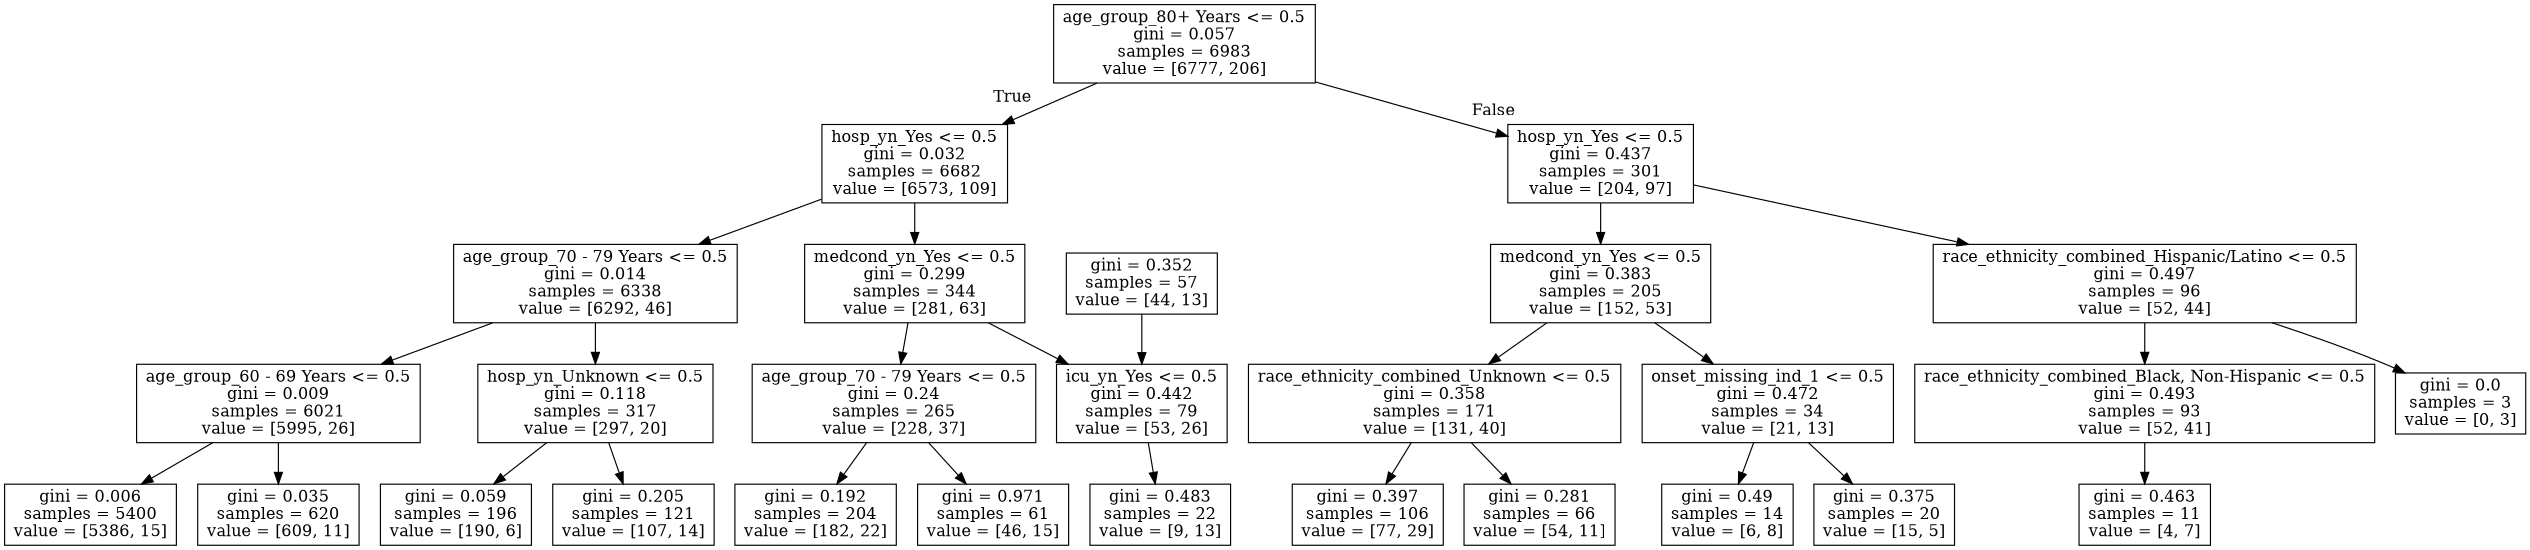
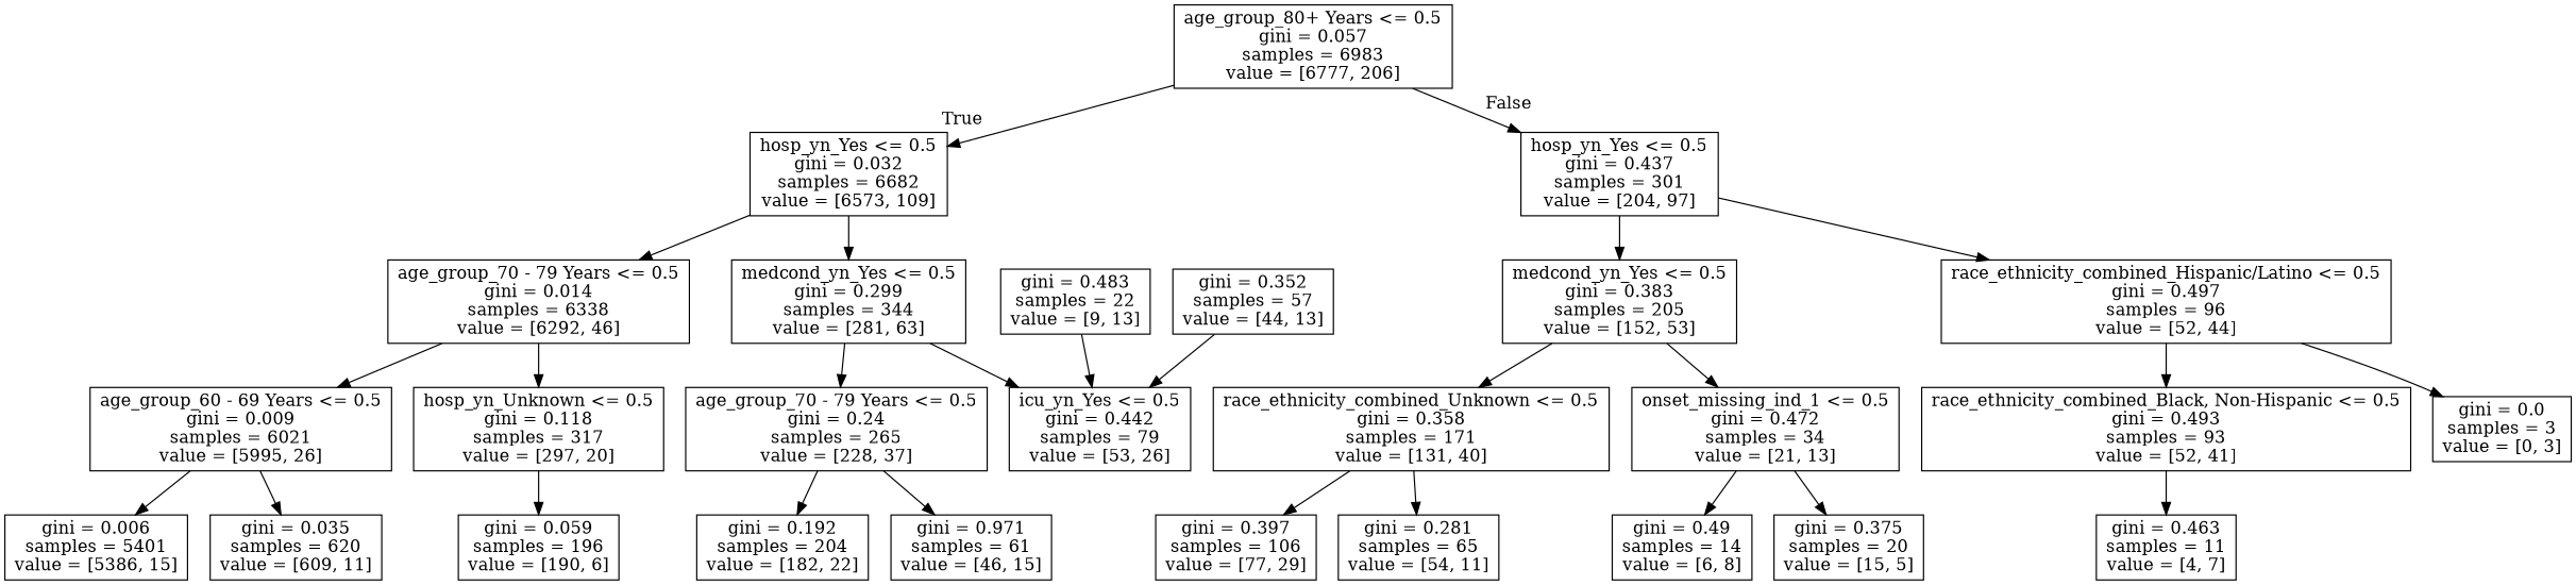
  digraph {
    node [shape=box]
    n1 [label="age_group_80+ Years <= 0.5\ngini = 0.057\nsamples = 6983\nvalue = [6777, 206]"]
    n2 [label="hosp_yn_Yes <= 0.5\ngini = 0.032\nsamples = 6682\nvalue = [6573, 109]"]
    n3 [label="hosp_yn_Yes <= 0.5\ngini = 0.437\nsamples = 301\nvalue = [204, 97]"]
    n4 [label="age_group_70 - 79 Years <= 0.5\ngini = 0.014\nsamples = 6338\nvalue = [6292, 46]"]
    n5 [label="medcond_yn_Yes <= 0.5\ngini = 0.299\nsamples = 344\nvalue = [281, 63]"]
    n6 [label="medcond_yn_Yes <= 0.5\ngini = 0.383\nsamples = 205\nvalue = [152, 53]"]
    n7 [label="race_ethnicity_combined_Hispanic/Latino <= 0.5\ngini = 0.497\nsamples = 96\nvalue = [52, 44]"]
    n8 [label="age_group_60 - 69 Years <= 0.5\ngini = 0.009\nsamples = 6021\nvalue = [5995, 26]"]
    n9 [label="hosp_yn_Unknown <= 0.5\ngini = 0.118\nsamples = 317\nvalue = [297, 20]"]
    n10 [label="age_group_70 - 79 Years <= 0.5\ngini = 0.24\nsamples = 265\nvalue = [228, 37]"]
    n11 [label="icu_yn_Yes <= 0.5\ngini = 0.442\nsamples = 79\nvalue = [53, 26]"]
-   n12 [label="gini = 0.006\nsamples = 5400\nvalue = [5386, 15]"]
+   n12 [label="gini = 0.006\nsamples = 5401\nvalue = [5386, 15]"]
    n13 [label="gini = 0.035\nsamples = 620\nvalue = [609, 11]"]
    n14 [label="gini = 0.059\nsamples = 196\nvalue = [190, 6]"]
-   n15 [label="gini = 0.205\nsamples = 121\nvalue = [107, 14]"]
    n16 [label="gini = 0.192\nsamples = 204\nvalue = [182, 22]"]
    n17 [label="gini = 0.971\nsamples = 61\nvalue = [46, 15]"]
    n18 [label="gini = 0.483\nsamples = 22\nvalue = [9, 13]"]
    n19 [label="gini = 0.352\nsamples = 57\nvalue = [44, 13]"]
    n20 [label="race_ethnicity_combined_Unknown <= 0.5\ngini = 0.358\nsamples = 171\nvalue = [131, 40]"]
    n21 [label="onset_missing_ind_1 <= 0.5\ngini = 0.472\nsamples = 34\nvalue = [21, 13]"]
    n22 [label="race_ethnicity_combined_Black, Non-Hispanic <= 0.5\ngini = 0.493\nsamples = 93\nvalue = [52, 41]"]
    n23 [label="gini = 0.0\nsamples = 3\nvalue = [0, 3]"]
    n24 [label="gini = 0.397\nsamples = 106\nvalue = [77, 29]"]
-   n25 [label="gini = 0.281\nsamples = 66\nvalue = [54, 11]"]
+   n25 [label="gini = 0.281\nsamples = 65\nvalue = [54, 11]"]
    n26 [label="gini = 0.49\nsamples = 14\nvalue = [6, 8]"]
    n27 [label="gini = 0.375\nsamples = 20\nvalue = [15, 5]"]
    n28 [label="gini = 0.463\nsamples = 11\nvalue = [4, 7]"]
    n1 -> n2 [headlabel=True labelangle=45 labeldistance=2.5]
    n1 -> n3 [headlabel=False labelangle=-45 labeldistance=2.5]
    n2 -> n4
    n2 -> n5
    n3 -> n6
    n3 -> n7
    n4 -> n8
    n4 -> n9
    n5 -> n10
    n5 -> n11
    n6 -> n20
    n6 -> n21
    n7 -> n22
    n7 -> n23
    n8 -> n12
    n8 -> n13
    n9 -> n14
-   n9 -> n15
    n10 -> n16
    n10 -> n17
-   n11 -> n18
+   n18 -> n11
    n19 -> n11
    n20 -> n24
    n20 -> n25
    n21 -> n26
    n21 -> n27
    n22 -> n28
  }
